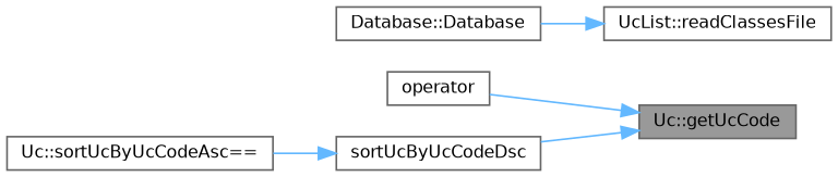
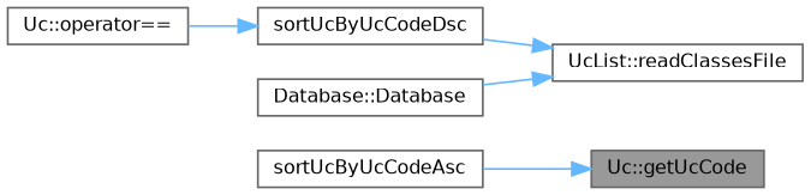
  digraph {
    rankdir=RL
    node [color=grey40 fillcolor=white fontname=Helvetica fontsize=10 shape=box style=filled]
    edge [color=steelblue1 dir=back fontname=Helvetica fontsize=10 labelfontname=Helvetica labelfontsize=10 style=solid]
    n1 [color=gray40 fillcolor=grey60 fontcolor=black height=0.2 label="Uc::getUcCode" width=0.4]
-   n2 [height=0.2 label=operator width=0.4]
+   n2 [height=0.2 label=sortUcByUcCodeAsc width=0.4]
    n3 [height=0.2 label=sortUcByUcCodeDsc width=0.4]
-   n4 [height=0.2 label="Uc::sortUcByUcCodeAsc==" width=0.4]
+   n4 [height=0.2 label="Uc::operator==" width=0.4]
    n5 [height=0.2 label="UcList::readClassesFile" width=0.4]
    n6 [height=0.2 label="Database::Database" width=0.4]
    n1 -> n2
-   n1 -> n3
+   n5 -> n3
    n3 -> n4
    n5 -> n6
  }
